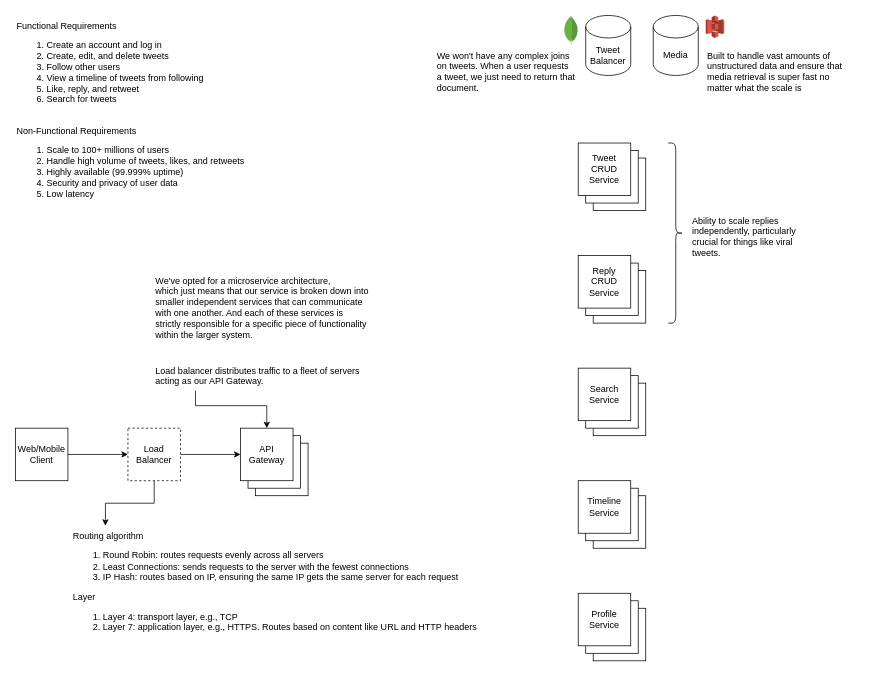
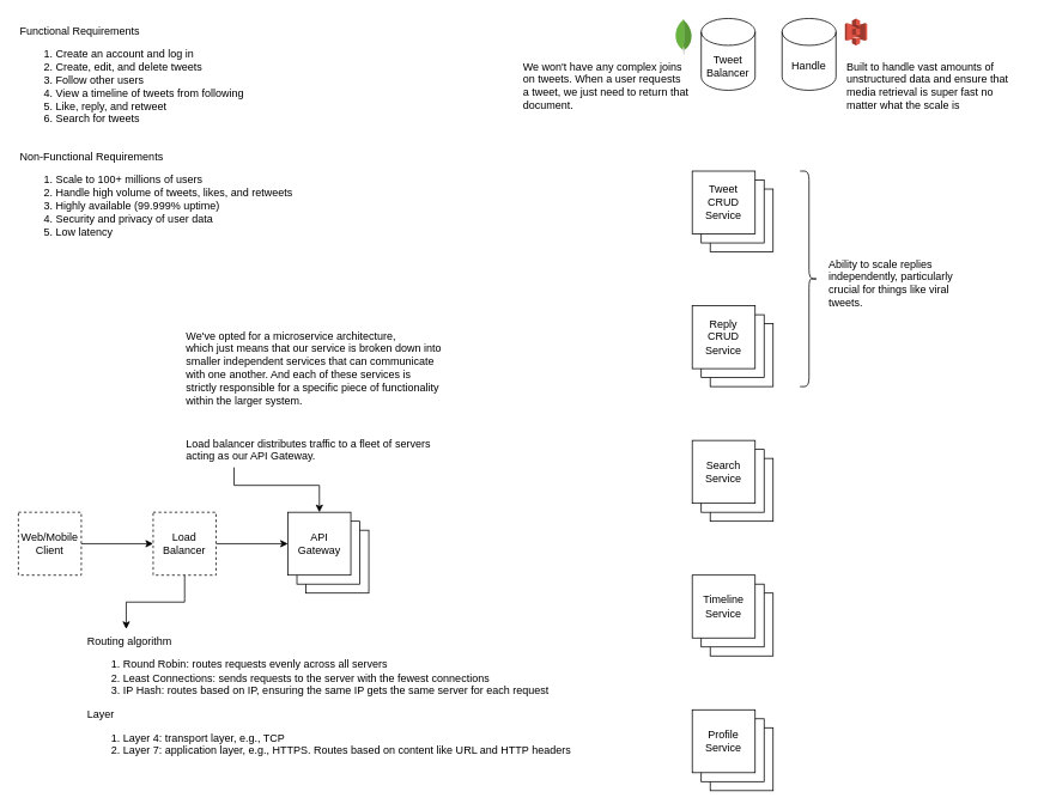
  <mxCell id="0" />
  <mxCell id="1" parent="0" />
  <mxCell id="2" value="" style="rounded=0;whiteSpace=wrap;html=1;" vertex="1" parent="1"><mxGeometry x="340" y="590" width="70" height="70" as="geometry" /></mxCell>
  <mxCell id="3" value="" style="rounded=0;whiteSpace=wrap;html=1;" vertex="1" parent="1"><mxGeometry x="330" y="580" width="70" height="70" as="geometry" /></mxCell>
  <mxCell id="4" value="Functional Requirements&lt;div&gt;&lt;ol&gt;&lt;li&gt;Create an account and log in&lt;/li&gt;&lt;li&gt;Create, edit, and delete tweets&lt;/li&gt;&lt;li&gt;Follow other users&lt;/li&gt;&lt;li&gt;View a timeline of tweets from following&lt;/li&gt;&lt;li&gt;Like, reply, and retweet&lt;/li&gt;&lt;li&gt;Search for tweets&lt;/li&gt;&lt;/ol&gt;&lt;/div&gt;" style="text;html=1;align=left;verticalAlign=top;resizable=0;points=[];autosize=1;strokeColor=none;fillColor=none;" vertex="1" parent="1"><mxGeometry x="20" y="20" width="270" height="140" as="geometry" /></mxCell>
  <mxCell id="5" value="Non-Functional Requirements&lt;div&gt;&lt;ol&gt;&lt;li&gt;Scale to 100+ millions of users&lt;/li&gt;&lt;li&gt;Handle high volume of tweets, likes, and retweets&lt;/li&gt;&lt;li&gt;Highly available (99.999% uptime)&lt;/li&gt;&lt;li&gt;Security and privacy of user data&lt;/li&gt;&lt;li&gt;Low latency&lt;/li&gt;&lt;/ol&gt;&lt;/div&gt;" style="text;html=1;align=left;verticalAlign=top;resizable=0;points=[];autosize=1;strokeColor=none;fillColor=none;" vertex="1" parent="1"><mxGeometry x="20" y="160" width="330" height="120" as="geometry" /></mxCell>
  <mxCell id="6" style="edgeStyle=orthogonalEdgeStyle;rounded=0;orthogonalLoop=1;jettySize=auto;html=1;" edge="1" parent="1" source="9" target="11"><mxGeometry relative="1" as="geometry"><mxPoint x="87.5" y="605" as="sourcePoint" /><mxPoint x="170" y="605" as="targetPoint" /></mxGeometry></mxCell>
  <mxCell id="7" value="Routing algorithm&lt;div&gt;&lt;ol&gt;&lt;li&gt;Round Robin: routes requests evenly across all servers&lt;/li&gt;&lt;li&gt;Least Connections: sends requests to the server with the fewest connections&lt;/li&gt;&lt;li&gt;IP Hash: routes based on IP, ensuring the same IP gets the same server for each request&lt;/li&gt;&lt;/ol&gt;&lt;div&gt;Layer&lt;/div&gt;&lt;/div&gt;&lt;div&gt;&lt;ol&gt;&lt;li&gt;Layer 4: transport layer, e.g., TCP&lt;/li&gt;&lt;li&gt;Layer 7: application layer, e.g., HTTPS. Routes based on content like URL and HTTP headers&lt;/li&gt;&lt;/ol&gt;&lt;/div&gt;" style="text;html=1;align=left;verticalAlign=top;resizable=0;points=[];autosize=1;strokeColor=none;fillColor=none;" vertex="1" parent="1"><mxGeometry x="95" y="700" width="560" height="160" as="geometry" /></mxCell>
  <mxCell id="8" style="edgeStyle=orthogonalEdgeStyle;rounded=0;orthogonalLoop=1;jettySize=auto;html=1;" edge="1" parent="1" source="11" target="7"><mxGeometry relative="1" as="geometry"><mxPoint x="202" y="630" as="sourcePoint" /><Array as="points"><mxPoint x="205" y="670" /><mxPoint x="140" y="670" /></Array></mxGeometry></mxCell>
- <mxCell id="9" value="Web/Mobile Client" style="rounded=0;whiteSpace=wrap;html=1;" vertex="1" parent="1"><mxGeometry x="20" y="570" width="70" height="70" as="geometry" /></mxCell>
+ <mxCell id="9" value="Web/Mobile Client" style="rounded=0;whiteSpace=wrap;html=1;dashed=1;" vertex="1" parent="1"><mxGeometry x="20" y="570" width="70" height="70" as="geometry" /></mxCell>
  <mxCell id="10" style="edgeStyle=orthogonalEdgeStyle;rounded=0;orthogonalLoop=1;jettySize=auto;html=1;" edge="1" parent="1" source="11" target="12"><mxGeometry relative="1" as="geometry" /></mxCell>
  <mxCell id="11" value="Load Balancer" style="rounded=0;whiteSpace=wrap;html=1;dashed=1;" vertex="1" parent="1"><mxGeometry x="170" y="570" width="70" height="70" as="geometry" /></mxCell>
  <mxCell id="12" value="API&lt;div&gt;Gateway&lt;/div&gt;" style="rounded=0;whiteSpace=wrap;html=1;" vertex="1" parent="1"><mxGeometry x="320" y="570" width="70" height="70" as="geometry" /></mxCell>
  <mxCell id="13" style="edgeStyle=orthogonalEdgeStyle;rounded=0;orthogonalLoop=1;jettySize=auto;html=1;" edge="1" parent="1" source="14" target="12"><mxGeometry relative="1" as="geometry"><Array as="points"><mxPoint x="260" y="540" /><mxPoint x="355" y="540" /></Array></mxGeometry></mxCell>
  <mxCell id="14" value="Load balancer distributes traffic to a fleet of servers&lt;div&gt;acting as our API Gateway.&lt;br&gt;&lt;/div&gt;" style="text;html=1;align=left;verticalAlign=top;resizable=0;points=[];autosize=1;strokeColor=none;fillColor=none;" vertex="1" parent="1"><mxGeometry x="205" y="480" width="300" height="40" as="geometry" /></mxCell>
  <mxCell id="15" value="" style="rounded=0;whiteSpace=wrap;html=1;" vertex="1" parent="1"><mxGeometry x="790" y="210" width="70" height="70" as="geometry" /></mxCell>
  <mxCell id="16" value="" style="rounded=0;whiteSpace=wrap;html=1;" vertex="1" parent="1"><mxGeometry x="780" y="200" width="70" height="70" as="geometry" /></mxCell>
  <mxCell id="17" value="Tweet CRUD Service" style="rounded=0;whiteSpace=wrap;html=1;" vertex="1" parent="1"><mxGeometry x="770" y="190" width="70" height="70" as="geometry" /></mxCell>
  <mxCell id="18" value="" style="rounded=0;whiteSpace=wrap;html=1;" vertex="1" parent="1"><mxGeometry x="790" y="360" width="70" height="70" as="geometry" /></mxCell>
  <mxCell id="19" value="" style="rounded=0;whiteSpace=wrap;html=1;" vertex="1" parent="1"><mxGeometry x="780" y="350" width="70" height="70" as="geometry" /></mxCell>
  <mxCell id="20" value="Reply CRUD Service" style="rounded=0;whiteSpace=wrap;html=1;" vertex="1" parent="1"><mxGeometry x="770" y="340" width="70" height="70" as="geometry" /></mxCell>
  <mxCell id="21" value="&lt;div&gt;We've opted for a microservice architecture,&lt;br&gt;&lt;/div&gt;&lt;div&gt;which just means that our service is broken down into&amp;nbsp;&lt;/div&gt;&lt;div&gt;smaller independent services that can communicate&lt;/div&gt;&lt;div&gt;with one another. And each of these services is&lt;/div&gt;&lt;div&gt;strictly responsible for a specific piece of functionality&lt;/div&gt;&lt;div&gt;within the larger system.&lt;/div&gt;" style="text;html=1;align=left;verticalAlign=top;resizable=0;points=[];autosize=1;strokeColor=none;fillColor=none;" vertex="1" parent="1"><mxGeometry x="205" y="360" width="310" height="100" as="geometry" /></mxCell>
  <mxCell id="22" value="&lt;div&gt;Ability to scale replies&lt;/div&gt;&lt;div&gt;independently, particularly&lt;/div&gt;&lt;div&gt;crucial for things like viral&lt;/div&gt;&lt;div&gt;tweets.&lt;/div&gt;" style="text;html=1;align=left;verticalAlign=top;resizable=0;points=[];autosize=1;strokeColor=none;fillColor=none;" vertex="1" parent="1"><mxGeometry x="920" y="280" width="160" height="70" as="geometry" /></mxCell>
  <mxCell id="23" value="" style="rounded=0;whiteSpace=wrap;html=1;" vertex="1" parent="1"><mxGeometry x="790" y="510" width="70" height="70" as="geometry" /></mxCell>
  <mxCell id="24" value="" style="rounded=0;whiteSpace=wrap;html=1;" vertex="1" parent="1"><mxGeometry x="780" y="500" width="70" height="70" as="geometry" /></mxCell>
  <mxCell id="25" value="Search Service" style="rounded=0;whiteSpace=wrap;html=1;" vertex="1" parent="1"><mxGeometry x="770" y="490" width="70" height="70" as="geometry" /></mxCell>
  <mxCell id="26" value="" style="rounded=0;whiteSpace=wrap;html=1;" vertex="1" parent="1"><mxGeometry x="790" y="660" width="70" height="70" as="geometry" /></mxCell>
  <mxCell id="27" value="" style="rounded=0;whiteSpace=wrap;html=1;" vertex="1" parent="1"><mxGeometry x="780" y="650" width="70" height="70" as="geometry" /></mxCell>
  <mxCell id="28" value="Timeline Service" style="rounded=0;whiteSpace=wrap;html=1;" vertex="1" parent="1"><mxGeometry x="770" y="640" width="70" height="70" as="geometry" /></mxCell>
  <mxCell id="29" value="" style="rounded=0;whiteSpace=wrap;html=1;" vertex="1" parent="1"><mxGeometry x="790" y="810" width="70" height="70" as="geometry" /></mxCell>
  <mxCell id="30" value="" style="rounded=0;whiteSpace=wrap;html=1;" vertex="1" parent="1"><mxGeometry x="780" y="800" width="70" height="70" as="geometry" /></mxCell>
  <mxCell id="31" value="Profile Service" style="rounded=0;whiteSpace=wrap;html=1;" vertex="1" parent="1"><mxGeometry x="770" y="790" width="70" height="70" as="geometry" /></mxCell>
  <mxCell id="32" value="" style="shape=curlyBracket;whiteSpace=wrap;html=1;rounded=1;flipH=1;labelPosition=right;verticalLabelPosition=middle;align=left;verticalAlign=middle;" vertex="1" parent="1"><mxGeometry x="890" y="190" width="20" height="240" as="geometry" /></mxCell>
  <mxCell id="33" value="Tweet Balancer" style="shape=cylinder3;whiteSpace=wrap;html=1;boundedLbl=1;backgroundOutline=1;size=15;" vertex="1" parent="1"><mxGeometry x="780" y="20" width="60" height="80" as="geometry" /></mxCell>
  <mxCell id="34" value="" style="dashed=0;outlineConnect=0;html=1;align=center;labelPosition=center;verticalLabelPosition=bottom;verticalAlign=top;shape=mxgraph.weblogos.mongodb" vertex="1" parent="1"><mxGeometry x="750.88" y="20" width="19.12" height="40" as="geometry" /></mxCell>
- <mxCell id="35" value="Media" style="shape=cylinder3;whiteSpace=wrap;html=1;boundedLbl=1;backgroundOutline=1;size=15;" vertex="1" parent="1"><mxGeometry x="870" y="20" width="60" height="80" as="geometry" /></mxCell>
+ <mxCell id="35" value="Handle" style="shape=cylinder3;whiteSpace=wrap;html=1;boundedLbl=1;backgroundOutline=1;size=15;" vertex="1" parent="1"><mxGeometry x="870" y="20" width="60" height="80" as="geometry" /></mxCell>
  <mxCell id="36" value="" style="outlineConnect=0;dashed=0;verticalLabelPosition=bottom;verticalAlign=top;align=center;html=1;shape=mxgraph.aws3.s3;fillColor=#E05243;gradientColor=none;" vertex="1" parent="1"><mxGeometry x="940" y="20" width="24.68" height="30" as="geometry" /></mxCell>
  <mxCell id="37" value="Built to handle vast amounts of&lt;div&gt;unstructured data and ensure that&lt;/div&gt;&lt;div&gt;media retrieval is super fast no&lt;/div&gt;&lt;div&gt;matter what the scale is&lt;/div&gt;" style="text;html=1;align=left;verticalAlign=top;resizable=0;points=[];autosize=1;strokeColor=none;fillColor=none;" vertex="1" parent="1"><mxGeometry x="940" y="60" width="200" height="70" as="geometry" /></mxCell>
  <mxCell id="38" value="We won't have any complex joins&lt;div&gt;on tweets. When a user requests&lt;/div&gt;&lt;div&gt;a tweet, we just need to return that&lt;/div&gt;&lt;div&gt;document.&lt;/div&gt;" style="text;html=1;align=left;verticalAlign=top;resizable=0;points=[];autosize=1;strokeColor=none;fillColor=none;" vertex="1" parent="1"><mxGeometry x="580" y="60" width="210" height="70" as="geometry" /></mxCell>
